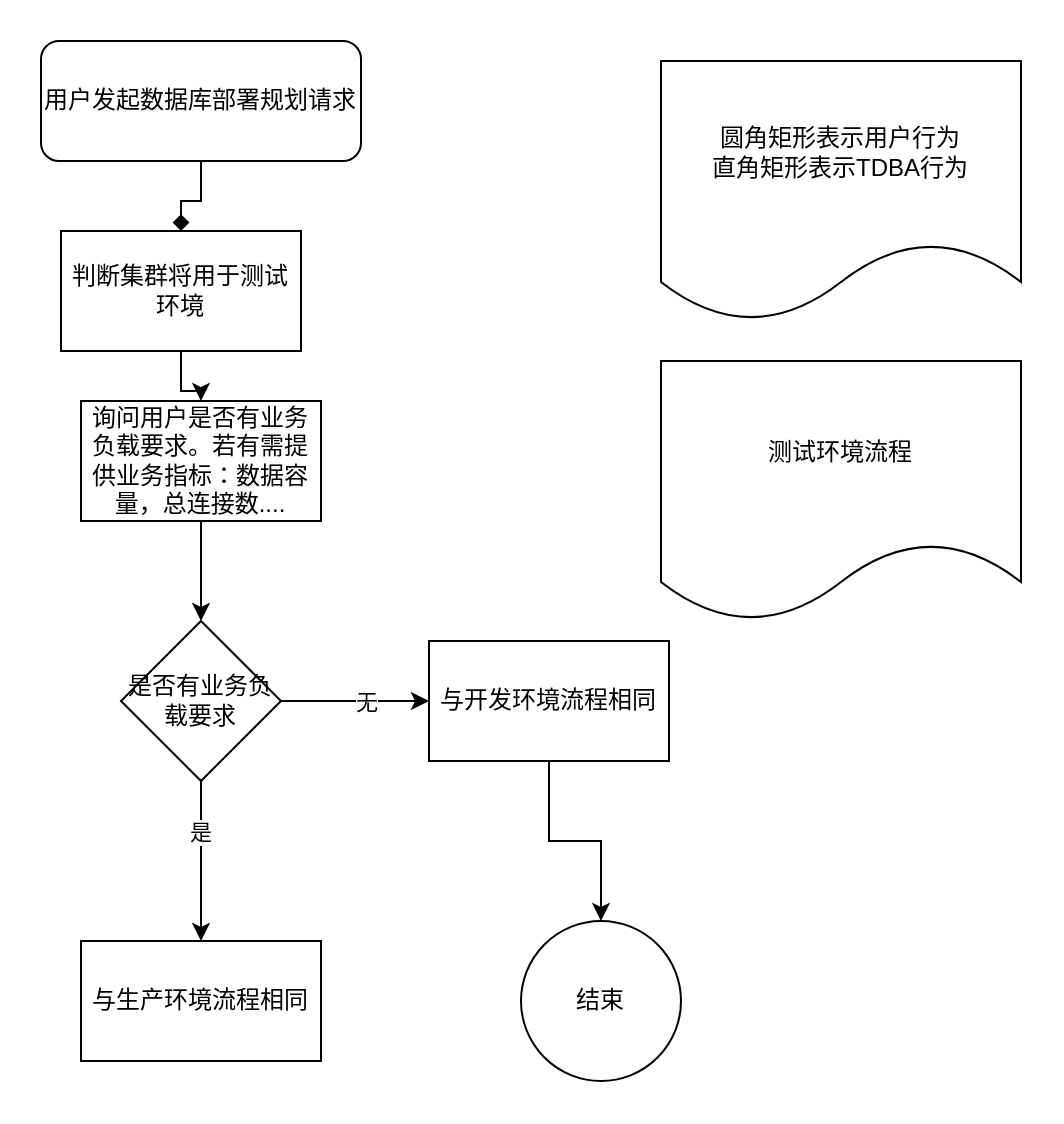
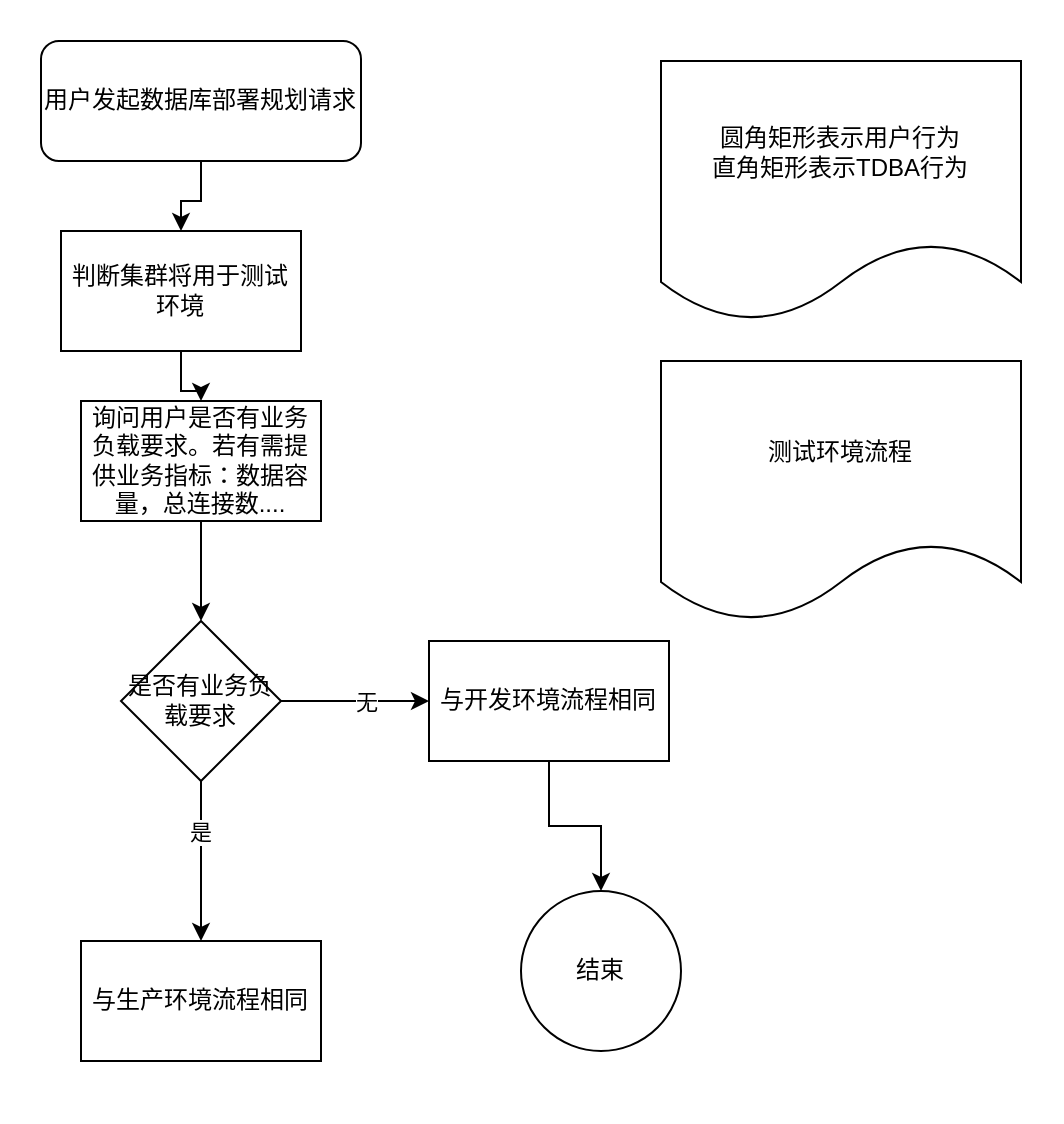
  <mxCell id="0" />
  <mxCell id="1" parent="0" />
- <mxCell id="2" value="" style="edgeStyle=orthogonalEdgeStyle;rounded=0;orthogonalLoop=1;jettySize=auto;html=1;endArrow=diamond;" edge="1" parent="1" source="3" target="5"><mxGeometry relative="1" as="geometry" /></mxCell>
+ <mxCell id="2" value="" style="edgeStyle=orthogonalEdgeStyle;rounded=0;orthogonalLoop=1;jettySize=auto;html=1;" edge="1" parent="1" source="3" target="5"><mxGeometry relative="1" as="geometry" /></mxCell>
  <mxCell id="3" value="用户发起数据库部署规划请求" style="rounded=1;whiteSpace=wrap;html=1;" vertex="1" parent="1"><mxGeometry x="20" y="20" width="160" height="60" as="geometry" /></mxCell>
  <mxCell id="4" value="" style="edgeStyle=orthogonalEdgeStyle;rounded=0;orthogonalLoop=1;jettySize=auto;html=1;" edge="1" parent="1" source="5" target="7"><mxGeometry relative="1" as="geometry" /></mxCell>
  <mxCell id="5" value="判断集群将用于测试环境" style="rounded=0;whiteSpace=wrap;html=1;" vertex="1" parent="1"><mxGeometry x="30" y="115" width="120" height="60" as="geometry" /></mxCell>
  <mxCell id="6" value="" style="edgeStyle=orthogonalEdgeStyle;rounded=0;orthogonalLoop=1;jettySize=auto;html=1;" edge="1" parent="1" source="7" target="12"><mxGeometry relative="1" as="geometry" /></mxCell>
  <mxCell id="7" value="询问用户是否有业务负载要求。若有需提供业务指标：数据容量，总连接数...." style="whiteSpace=wrap;html=1;rounded=0;" vertex="1" parent="1"><mxGeometry x="40" y="200" width="120" height="60" as="geometry" /></mxCell>
  <mxCell id="8" style="edgeStyle=orthogonalEdgeStyle;rounded=0;orthogonalLoop=1;jettySize=auto;html=1;exitX=0.5;exitY=1;exitDx=0;exitDy=0;" edge="1" parent="1" source="12"><mxGeometry relative="1" as="geometry"><mxPoint x="100" y="470" as="targetPoint" /></mxGeometry></mxCell>
  <mxCell id="9" value="是" style="edgeLabel;html=1;align=center;verticalAlign=middle;resizable=0;points=[];" vertex="1" connectable="0" parent="8"><mxGeometry x="-0.386" y="-1" relative="1" as="geometry"><mxPoint as="offset" /></mxGeometry></mxCell>
  <mxCell id="10" value="" style="edgeStyle=orthogonalEdgeStyle;rounded=0;orthogonalLoop=1;jettySize=auto;html=1;" edge="1" parent="1" source="12" target="15"><mxGeometry relative="1" as="geometry" /></mxCell>
  <mxCell id="11" value="无" style="edgeLabel;html=1;align=center;verticalAlign=middle;resizable=0;points=[];" vertex="1" connectable="0" parent="10"><mxGeometry x="0.133" relative="1" as="geometry"><mxPoint as="offset" /></mxGeometry></mxCell>
  <mxCell id="12" value="是否有业务负载要求" style="rhombus;whiteSpace=wrap;html=1;rounded=0;" vertex="1" parent="1"><mxGeometry x="60" y="310" width="80" height="80" as="geometry" /></mxCell>
  <mxCell id="13" value="与生产环境流程相同" style="whiteSpace=wrap;html=1;rounded=0;" vertex="1" parent="1"><mxGeometry x="40" y="470" width="120" height="60" as="geometry" /></mxCell>
  <mxCell id="14" style="edgeStyle=orthogonalEdgeStyle;rounded=0;orthogonalLoop=1;jettySize=auto;html=1;entryX=0.5;entryY=0;entryDx=0;entryDy=0;" edge="1" parent="1" source="15" target="16"><mxGeometry relative="1" as="geometry" /></mxCell>
  <mxCell id="15" value="与开发环境流程相同" style="whiteSpace=wrap;html=1;rounded=0;" vertex="1" parent="1"><mxGeometry x="214" y="320" width="120" height="60" as="geometry" /></mxCell>
- <mxCell id="16" value="结束" style="ellipse;whiteSpace=wrap;html=1;rounded=0;" vertex="1" parent="1"><mxGeometry x="260" y="460" width="80" height="80" as="geometry" /></mxCell>
+ <mxCell id="16" value="结束" style="ellipse;whiteSpace=wrap;html=1;rounded=0;" vertex="1" parent="1"><mxGeometry x="260" y="445" width="80" height="80" as="geometry" /></mxCell>
  <mxCell id="17" value="&lt;span style=&quot;text-wrap: nowrap;&quot;&gt;圆角矩形表示用户行为&lt;/span&gt;&lt;div style=&quot;text-wrap: nowrap;&quot;&gt;直角矩形表示TDBA行为&lt;/div&gt;" style="shape=document;whiteSpace=wrap;html=1;boundedLbl=1;" vertex="1" parent="1"><mxGeometry x="330" y="30" width="180" height="130" as="geometry" /></mxCell>
  <mxCell id="18" value="&lt;span style=&quot;text-wrap: nowrap;&quot;&gt;测试环境流程&lt;/span&gt;" style="shape=document;whiteSpace=wrap;html=1;boundedLbl=1;" vertex="1" parent="1"><mxGeometry x="330" y="180" width="180" height="130" as="geometry" /></mxCell>
